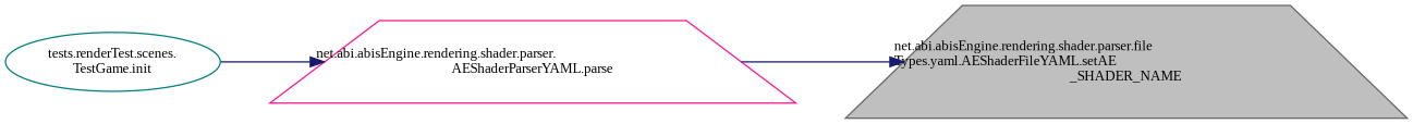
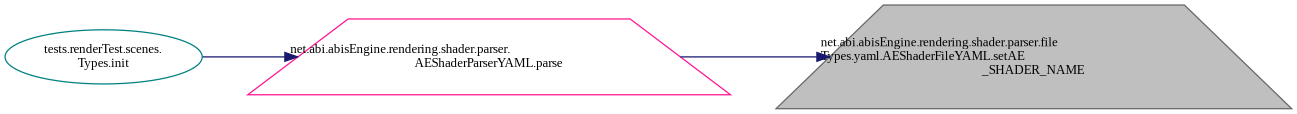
  digraph {
    rankdir=RL
    fontname="Liberation Serif"
    node [fillcolor=white fontname="Liberation Serif" fontsize=10 shape=trapezium style=filled]
    edge [color=midnightblue dir=back fontname="Liberation Serif" fontsize=10 labelfontname=Helvetica labelfontsize=10 style=solid]
    n1 [color=gray40 fillcolor=grey75 fontcolor=black height=0.2 label="net.abi.abisEngine.rendering.shader.parser.file\lTypes.yaml.AEShaderFileYAML.setAE\l_SHADER_NAME" width=0.4]
    n2 [color=deeppink height=0.2 label="net.abi.abisEngine.rendering.shader.parser.\lAEShaderParserYAML.parse" width=0.4]
-   n3 [color=teal height=0.2 label="tests.renderTest.scenes.\lTestGame.init" shape=ellipse width=0.4]
+   n3 [color=teal height=0.2 label="tests.renderTest.scenes.\lTypes.init" shape=ellipse width=0.4]
    n1 -> n2
    n2 -> n3
  }
